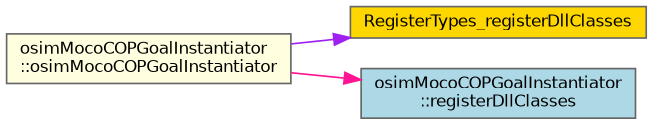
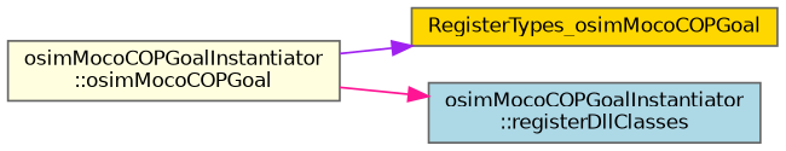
  digraph {
    rankdir=RL
    node [color=grey40 fontname=Helvetica fontsize=10 shape=box style=filled]
    edge [dir=back fontname=Helvetica fontsize=10 labelfontname=Helvetica labelfontsize=10 style=solid]
-   n1 [color=gray40 fillcolor=gold fontcolor=black height=0.2 label=RegisterTypes_registerDllClasses width=0.4]
-   n2 [fillcolor=lightyellow height=0.2 label="osimMocoCOPGoalInstantiator\l::osimMocoCOPGoalInstantiator" width=0.4]
+   n1 [color=gray40 fillcolor=gold fontcolor=black height=0.2 label=RegisterTypes_osimMocoCOPGoal width=0.4]
+   n2 [fillcolor=lightyellow height=0.2 label="osimMocoCOPGoalInstantiator\l::osimMocoCOPGoal" width=0.4]
    n3 [fillcolor=lightblue height=0.2 label="osimMocoCOPGoalInstantiator\l::registerDllClasses" width=0.4]
    n1 -> n2 [color=purple]
    n3 -> n2 [color=deeppink]
  }
